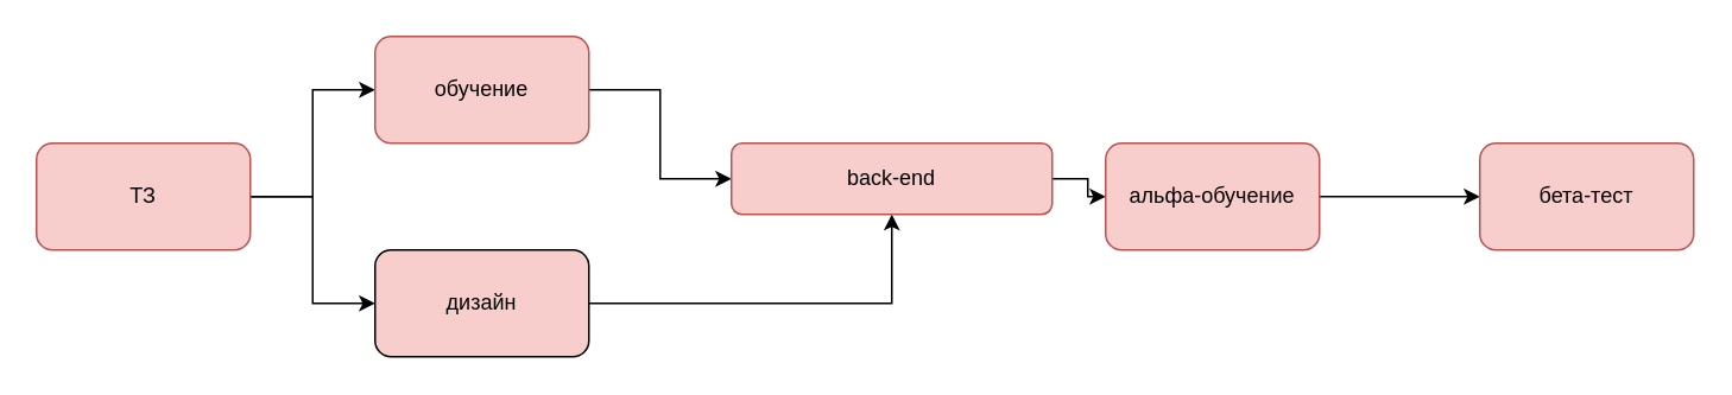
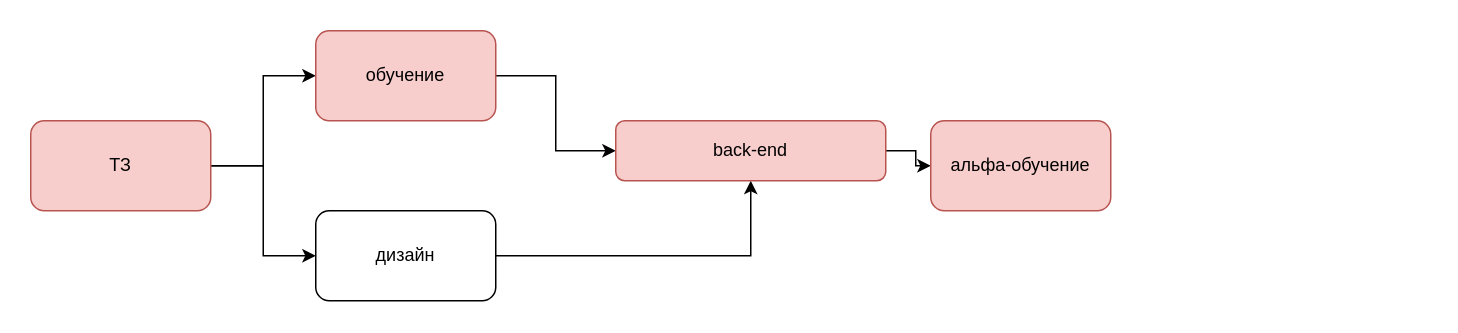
  <mxCell id="0" />
  <mxCell id="1" parent="0" />
  <mxCell id="2" style="edgeStyle=orthogonalEdgeStyle;rounded=0;orthogonalLoop=1;jettySize=auto;html=1;" edge="1" parent="1" source="4" target="6"><mxGeometry relative="1" as="geometry" /></mxCell>
  <mxCell id="3" style="edgeStyle=orthogonalEdgeStyle;rounded=0;orthogonalLoop=1;jettySize=auto;html=1;" edge="1" parent="1" source="4" target="8"><mxGeometry relative="1" as="geometry" /></mxCell>
  <mxCell id="4" value="ТЗ" style="rounded=1;whiteSpace=wrap;html=1;fillColor=#f8cecc;strokeColor=#b85450;" vertex="1" parent="1"><mxGeometry x="20" y="80" width="120" height="60" as="geometry" /></mxCell>
  <mxCell id="5" style="edgeStyle=orthogonalEdgeStyle;rounded=0;orthogonalLoop=1;jettySize=auto;html=1;" edge="1" parent="1" source="6" target="10"><mxGeometry relative="1" as="geometry" /></mxCell>
  <mxCell id="6" value="обучение" style="rounded=1;whiteSpace=wrap;html=1;fillColor=#f8cecc;strokeColor=#b85450;" vertex="1" parent="1"><mxGeometry x="210" y="20" width="120" height="60" as="geometry" /></mxCell>
  <mxCell id="7" style="edgeStyle=orthogonalEdgeStyle;rounded=0;orthogonalLoop=1;jettySize=auto;html=1;" edge="1" parent="1" source="8" target="10"><mxGeometry relative="1" as="geometry" /></mxCell>
- <mxCell id="8" value="дизайн" style="rounded=1;whiteSpace=wrap;html=1;fillColor=#f8cecc;" vertex="1" parent="1"><mxGeometry x="210" y="140" width="120" height="60" as="geometry" /></mxCell>
+ <mxCell id="8" value="дизайн" style="rounded=1;whiteSpace=wrap;html=1;" vertex="1" parent="1"><mxGeometry x="210" y="140" width="120" height="60" as="geometry" /></mxCell>
  <mxCell id="9" style="edgeStyle=orthogonalEdgeStyle;rounded=0;orthogonalLoop=1;jettySize=auto;html=1;" edge="1" parent="1" source="10" target="12"><mxGeometry relative="1" as="geometry" /></mxCell>
  <mxCell id="10" value="back-end" style="rounded=1;whiteSpace=wrap;html=1;fillColor=#f8cecc;strokeColor=#b85450;" vertex="1" parent="1"><mxGeometry x="410" y="80" width="180" height="40" as="geometry" /></mxCell>
- <mxCell id="11" style="edgeStyle=orthogonalEdgeStyle;rounded=0;orthogonalLoop=1;jettySize=auto;html=1;" edge="1" parent="1" source="12" target="13"><mxGeometry relative="1" as="geometry" /></mxCell>
  <mxCell id="12" value="альфа-обучение" style="rounded=1;whiteSpace=wrap;html=1;fillColor=#f8cecc;strokeColor=#b85450;" vertex="1" parent="1"><mxGeometry x="620" y="80" width="120" height="60" as="geometry" /></mxCell>
- <mxCell id="13" value="бета-тест" style="rounded=1;whiteSpace=wrap;html=1;fillColor=#f8cecc;strokeColor=#b85450;" vertex="1" parent="1"><mxGeometry x="830" y="80" width="120" height="60" as="geometry" /></mxCell>
